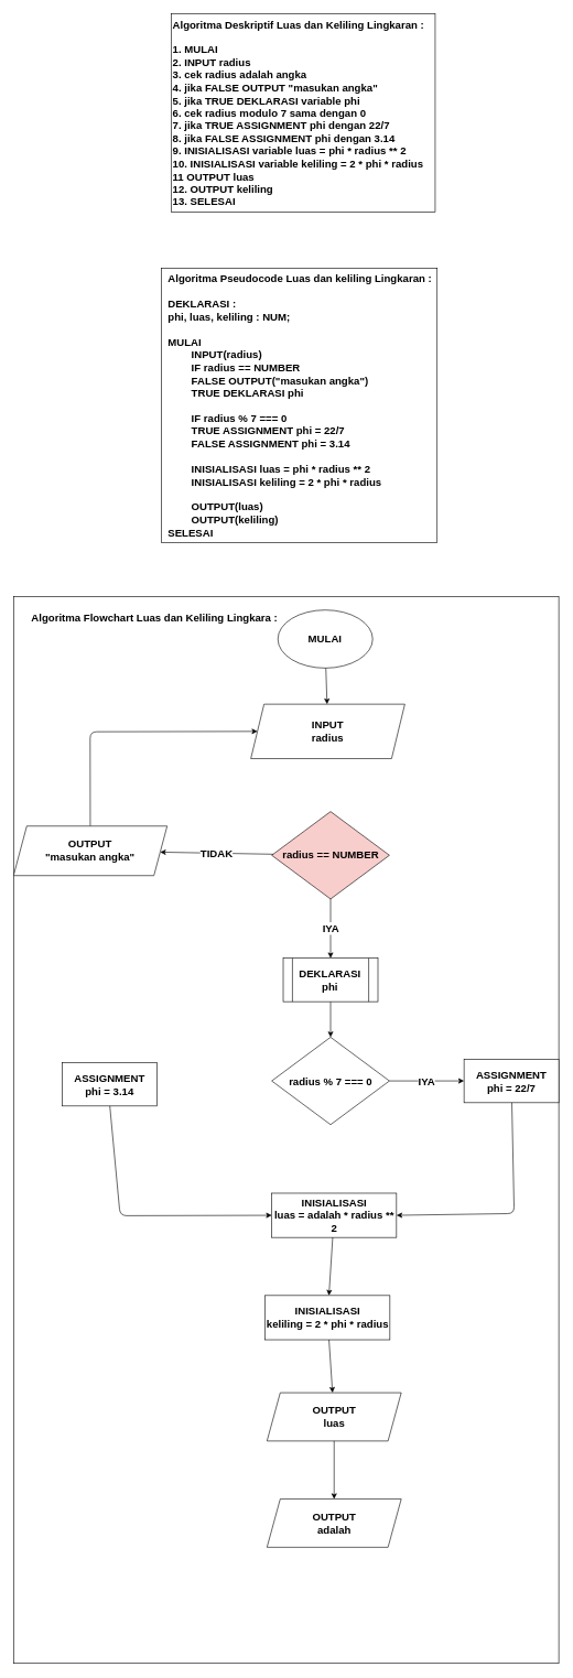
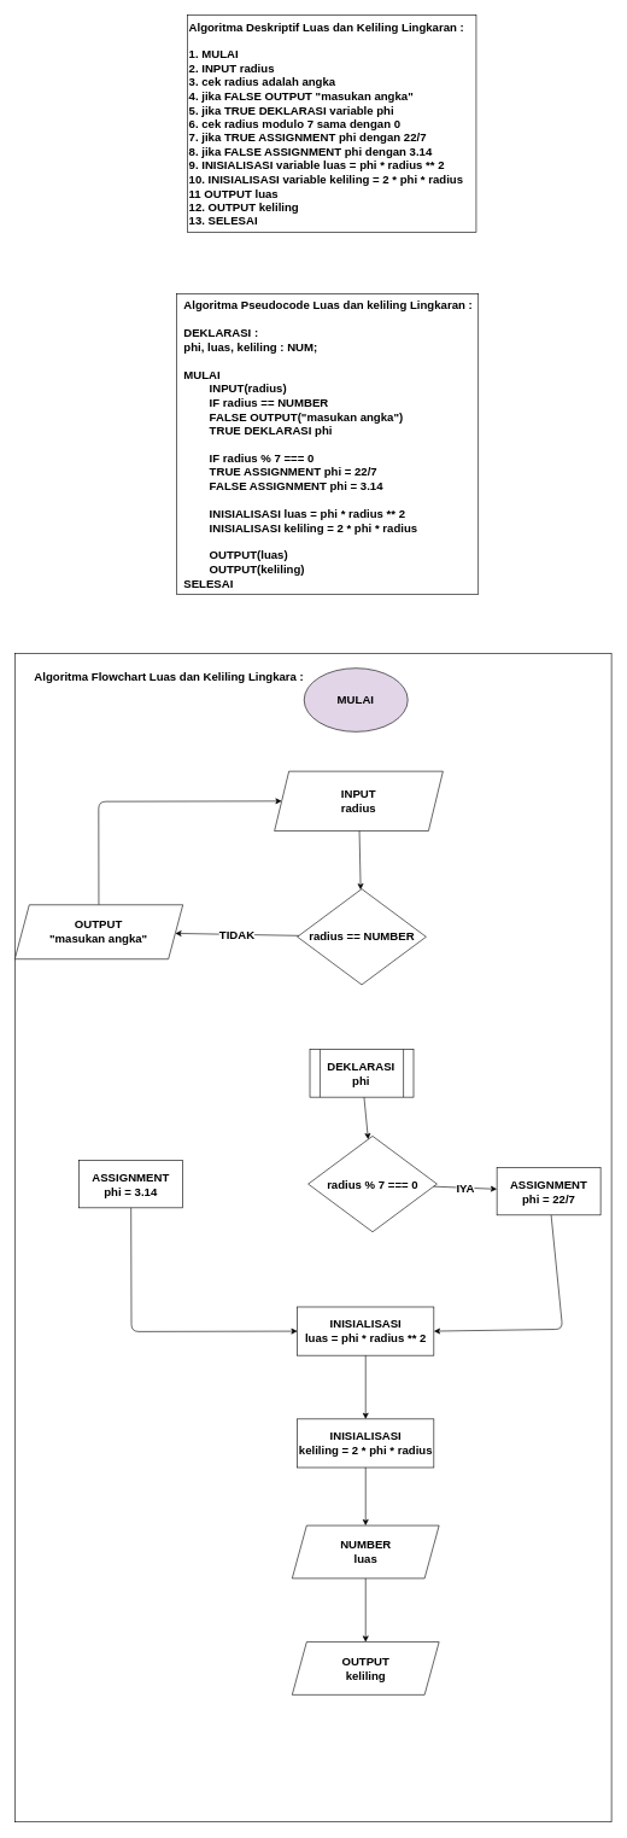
  <mxCell id="0" />
  <mxCell id="1" parent="0" />
  <mxCell id="2" value="" style="group;strokeColor=default;fontStyle=1;fontSize=16;" vertex="1" connectable="0" parent="1"><mxGeometry x="20" y="902" width="825" height="1614" as="geometry" /></mxCell>
- <mxCell id="3" value="&lt;font style=&quot;font-size: 16px;&quot;&gt;MULAI&lt;/font&gt;" style="ellipse;whiteSpace=wrap;html=1;strokeColor=default;labelBorderColor=none;fontStyle=1;fontSize=16;" vertex="1" parent="2"><mxGeometry x="399.998" y="20" width="143.374" height="87.837" as="geometry" /></mxCell>
+ <mxCell id="3" value="&lt;font style=&quot;font-size: 16px;&quot;&gt;MULAI&lt;/font&gt;" style="ellipse;whiteSpace=wrap;html=1;strokeColor=default;labelBorderColor=none;fontStyle=1;fontSize=16;fillColor=#e1d5e7;" vertex="1" parent="2"><mxGeometry x="399.998" y="20" width="143.374" height="87.837" as="geometry" /></mxCell>
  <mxCell id="4" value="&lt;font style=&quot;font-size: 16px;&quot;&gt;INPUT&lt;br style=&quot;font-size: 16px;&quot;&gt;radius&lt;/font&gt;" style="shape=parallelogram;perimeter=parallelogramPerimeter;whiteSpace=wrap;html=1;fixedSize=1;labelBorderColor=none;strokeColor=default;fontStyle=1;fontSize=16;" vertex="1" parent="2"><mxGeometry x="359.033" y="162.498" width="232.983" height="82.347" as="geometry" /></mxCell>
- <mxCell id="5" value="" style="edgeStyle=none;html=1;fontSize=16;labelBorderColor=none;strokeColor=default;fontStyle=1" edge="1" parent="2" source="3" target="4"><mxGeometry relative="1" as="geometry" /></mxCell>
- <mxCell id="6" value="radius == NUMBER" style="rhombus;whiteSpace=wrap;html=1;labelBorderColor=none;strokeColor=default;fontStyle=1;fontSize=16;fillColor=#f8cecc;" vertex="1" parent="2"><mxGeometry x="390.695" y="324.996" width="178.023" height="132.304" as="geometry" /></mxCell>
+ <mxCell id="6" value="radius == NUMBER" style="rhombus;whiteSpace=wrap;html=1;labelBorderColor=none;strokeColor=default;fontStyle=1;fontSize=16;" vertex="1" parent="2"><mxGeometry x="390.695" y="324.996" width="178.023" height="132.304" as="geometry" /></mxCell>
+ <mxCell id="7" value="" style="edgeStyle=none;html=1;labelBorderColor=none;strokeColor=default;fontSize=16;fontStyle=1" edge="1" parent="2" source="4" target="6"><mxGeometry relative="1" as="geometry" /></mxCell>
  <mxCell id="8" style="edgeStyle=none;html=1;entryX=0;entryY=0.5;entryDx=0;entryDy=0;labelBorderColor=none;strokeColor=default;fontSize=16;fontStyle=1" edge="1" parent="2" source="9" target="4"><mxGeometry relative="1" as="geometry"><Array as="points"><mxPoint x="115.894" y="204.22" /></Array></mxGeometry></mxCell>
  <mxCell id="9" value="OUTPUT&lt;br style=&quot;font-size: 16px;&quot;&gt;&quot;masukan angka&quot;" style="shape=parallelogram;perimeter=parallelogramPerimeter;whiteSpace=wrap;html=1;fixedSize=1;labelBorderColor=none;strokeColor=default;fontStyle=1;fontSize=16;" vertex="1" parent="2"><mxGeometry y="346.955" width="232.386" height="74.936" as="geometry" /></mxCell>
  <mxCell id="10" value="TIDAK" style="edgeStyle=none;html=1;labelBorderColor=none;strokeColor=default;fontSize=16;fontStyle=1" edge="1" parent="2" source="6" target="9"><mxGeometry relative="1" as="geometry" /></mxCell>
- <mxCell id="11" value="radius % 7 === 0" style="rhombus;whiteSpace=wrap;html=1;labelBorderColor=none;strokeColor=default;fontStyle=1;fontSize=16;" vertex="1" parent="2"><mxGeometry x="390.695" y="666.461" width="178.023" height="132.304" as="geometry" /></mxCell>
+ <mxCell id="11" value="radius % 7 === 0" style="rhombus;whiteSpace=wrap;html=1;labelBorderColor=none;strokeColor=default;fontStyle=1;fontSize=16;" vertex="1" parent="2"><mxGeometry x="405.695" y="666.461" width="178.023" height="132.304" as="geometry" /></mxCell>
  <mxCell id="12" value="" style="edgeStyle=none;html=1;labelBorderColor=none;strokeColor=default;fontSize=16;fontStyle=1" edge="1" parent="2" source="13" target="11"><mxGeometry relative="1" as="geometry" /></mxCell>
  <mxCell id="13" value="DEKLARASI&lt;br&gt;phi" style="shape=process;whiteSpace=wrap;html=1;backgroundOutline=1;labelBorderColor=none;strokeColor=default;fontStyle=1;fontSize=16;" vertex="1" parent="2"><mxGeometry x="408.02" y="546.784" width="143.374" height="65.878" as="geometry" /></mxCell>
- <mxCell id="14" value="IYA" style="edgeStyle=none;html=1;labelBorderColor=none;strokeColor=default;fontSize=16;fontStyle=1" edge="1" parent="2" source="6" target="13"><mxGeometry relative="1" as="geometry" /></mxCell>
- <mxCell id="15" value="ASSIGNMENT&lt;br style=&quot;font-size: 16px;&quot;&gt;phi = 3.14" style="whiteSpace=wrap;html=1;labelBorderColor=none;strokeColor=default;fontStyle=1;fontSize=16;" vertex="1" parent="2"><mxGeometry x="74.012" y="704.674" width="143.374" height="65.878" as="geometry" /></mxCell>
- <mxCell id="16" value="ASSIGNMENT&lt;br style=&quot;font-size: 16px;&quot;&gt;phi = 22/7" style="whiteSpace=wrap;html=1;labelBorderColor=none;strokeColor=default;fontStyle=1;fontSize=16;" vertex="1" parent="2"><mxGeometry x="681.626" y="699.674" width="143.374" height="65.878" as="geometry" /></mxCell>
+ <mxCell id="15" value="ASSIGNMENT&lt;br style=&quot;font-size: 16px;&quot;&gt;phi = 3.14" style="whiteSpace=wrap;html=1;labelBorderColor=none;strokeColor=default;fontStyle=1;fontSize=16;" vertex="1" parent="2"><mxGeometry x="89.012" y="699.674" width="143.374" height="65.878" as="geometry" /></mxCell>
+ <mxCell id="16" value="ASSIGNMENT&lt;br style=&quot;font-size: 16px;&quot;&gt;phi = 22/7" style="whiteSpace=wrap;html=1;labelBorderColor=none;strokeColor=default;fontStyle=1;fontSize=16;" vertex="1" parent="2"><mxGeometry x="666.626" y="709.674" width="143.374" height="65.878" as="geometry" /></mxCell>
  <mxCell id="17" value="IYA" style="edgeStyle=none;html=1;labelBorderColor=none;strokeColor=default;fontSize=16;fontStyle=1" edge="1" parent="2" source="11" target="16"><mxGeometry relative="1" as="geometry" /></mxCell>
- <mxCell id="18" value="INISIALISASI&lt;br style=&quot;font-size: 16px;&quot;&gt;luas = adalah * radius ** 2" style="whiteSpace=wrap;html=1;labelBorderColor=none;strokeColor=default;fontStyle=1;fontSize=16;" vertex="1" parent="2"><mxGeometry x="390.695" y="902.522" width="188.776" height="66.976" as="geometry" /></mxCell>
+ <mxCell id="18" value="INISIALISASI&lt;br style=&quot;font-size: 16px;&quot;&gt;luas = phi * radius ** 2" style="whiteSpace=wrap;html=1;labelBorderColor=none;strokeColor=default;fontStyle=1;fontSize=16;" vertex="1" parent="2"><mxGeometry x="390.695" y="902.522" width="188.776" height="66.976" as="geometry" /></mxCell>
  <mxCell id="19" style="edgeStyle=none;html=1;exitX=0.5;exitY=1;exitDx=0;exitDy=0;labelBorderColor=none;strokeColor=default;fontSize=16;entryX=0;entryY=0.5;entryDx=0;entryDy=0;fontStyle=1" edge="1" parent="2" source="15" target="18"><mxGeometry relative="1" as="geometry"><Array as="points"><mxPoint x="161.296" y="936.559" /></Array></mxGeometry></mxCell>
  <mxCell id="20" value="" style="edgeStyle=none;html=1;labelBorderColor=none;strokeColor=default;fontSize=16;entryX=1;entryY=0.5;entryDx=0;entryDy=0;fontStyle=1" edge="1" parent="2" source="16" target="18"><mxGeometry relative="1" as="geometry"><Array as="points"><mxPoint x="757.495" y="933.265" /></Array></mxGeometry></mxCell>
- <mxCell id="21" value="INISIALISASI&lt;br style=&quot;font-size: 16px;&quot;&gt;keliling = 2 * phi * radius" style="whiteSpace=wrap;html=1;labelBorderColor=none;strokeColor=default;fontStyle=1;fontSize=16;" vertex="1" parent="2"><mxGeometry x="380.695" y="1057.335" width="188.776" height="66.976" as="geometry" /></mxCell>
+ <mxCell id="21" value="INISIALISASI&lt;br style=&quot;font-size: 16px;&quot;&gt;keliling = 2 * phi * radius" style="whiteSpace=wrap;html=1;labelBorderColor=none;strokeColor=default;fontStyle=1;fontSize=16;" vertex="1" parent="2"><mxGeometry x="390.695" y="1057.335" width="188.776" height="66.976" as="geometry" /></mxCell>
  <mxCell id="22" value="" style="edgeStyle=none;html=1;labelBorderColor=none;strokeColor=default;fontSize=16;fontStyle=1" edge="1" parent="2" source="18" target="21"><mxGeometry relative="1" as="geometry" /></mxCell>
- <mxCell id="23" value="OUTPUT&lt;br style=&quot;font-size: 16px;&quot;&gt;luas" style="shape=parallelogram;perimeter=parallelogramPerimeter;whiteSpace=wrap;html=1;fixedSize=1;labelBorderColor=none;strokeColor=default;fontStyle=1;fontSize=16;" vertex="1" parent="2"><mxGeometry x="383.526" y="1204.461" width="203.114" height="73.014" as="geometry" /></mxCell>
+ <mxCell id="23" value="NUMBER&lt;br style=&quot;font-size: 16px;&quot;&gt;luas" style="shape=parallelogram;perimeter=parallelogramPerimeter;whiteSpace=wrap;html=1;fixedSize=1;labelBorderColor=none;strokeColor=default;fontStyle=1;fontSize=16;" vertex="1" parent="2"><mxGeometry x="383.526" y="1204.461" width="203.114" height="73.014" as="geometry" /></mxCell>
  <mxCell id="24" value="" style="edgeStyle=none;html=1;labelBorderColor=none;strokeColor=default;fontSize=16;fontStyle=1" edge="1" parent="2" source="21" target="23"><mxGeometry relative="1" as="geometry" /></mxCell>
- <mxCell id="25" value="OUTPUT&lt;br style=&quot;font-size: 16px;&quot;&gt;adalah" style="shape=parallelogram;perimeter=parallelogramPerimeter;whiteSpace=wrap;html=1;fixedSize=1;labelBorderColor=none;strokeColor=default;fontStyle=1;fontSize=16;" vertex="1" parent="2"><mxGeometry x="383.526" y="1365.312" width="203.114" height="73.014" as="geometry" /></mxCell>
+ <mxCell id="25" value="OUTPUT&lt;br style=&quot;font-size: 16px;&quot;&gt;keliling" style="shape=parallelogram;perimeter=parallelogramPerimeter;whiteSpace=wrap;html=1;fixedSize=1;labelBorderColor=none;strokeColor=default;fontStyle=1;fontSize=16;" vertex="1" parent="2"><mxGeometry x="383.526" y="1365.312" width="203.114" height="73.014" as="geometry" /></mxCell>
  <mxCell id="26" value="" style="edgeStyle=none;html=1;labelBorderColor=none;strokeColor=default;fontSize=16;fontStyle=1" edge="1" parent="2" source="23" target="25"><mxGeometry relative="1" as="geometry" /></mxCell>
  <mxCell id="27" value="Algoritma Flowchart Luas dan Keliling Lingkara :" style="text;html=1;align=center;verticalAlign=middle;resizable=0;points=[];autosize=1;strokeColor=none;fillColor=none;fontSize=16;fontStyle=1" vertex="1" parent="2"><mxGeometry x="17.02" y="16" width="391" height="31" as="geometry" /></mxCell>
  <mxCell id="28" value="Algoritma Deskriptif Luas dan Keliling Lingkaran :&lt;br&gt;&lt;br&gt;1. MULAI&lt;br&gt;2. INPUT radius&lt;br&gt;3. cek radius adalah angka&lt;br&gt;4. jika FALSE OUTPUT &quot;masukan angka&quot;&lt;br&gt;5. jika TRUE DEKLARASI variable phi&lt;br&gt;6. cek radius modulo 7 sama dengan 0&lt;br&gt;7. jika TRUE ASSIGNMENT phi dengan 22/7&lt;br&gt;8. jika FALSE ASSIGNMENT phi dengan 3.14&lt;br&gt;9. INISIALISASI variable luas = phi * radius ** 2&lt;br&gt;10. INISIALISASI variable keliling = 2 * phi * radius&lt;br&gt;11 OUTPUT luas&lt;br&gt;12. OUTPUT keliling&lt;br&gt;13. SELESAI" style="text;html=1;align=left;verticalAlign=middle;resizable=0;points=[];autosize=1;strokeColor=default;fillColor=none;fontSize=16;fontStyle=1" vertex="1" parent="1"><mxGeometry x="259" y="20" width="399" height="300" as="geometry" /></mxCell>
  <mxCell id="29" value="Algoritma Pseudocode Luas dan keliling Lingkaran :&lt;br&gt;&lt;br&gt;&lt;div style=&quot;text-align: left;&quot;&gt;DEKLARASI :&lt;/div&gt;&lt;div style=&quot;text-align: left;&quot;&gt;phi, luas, keliling : NUM;&lt;/div&gt;&lt;div style=&quot;text-align: left;&quot;&gt;&lt;br&gt;&lt;/div&gt;&lt;div style=&quot;text-align: left;&quot;&gt;MULAI&lt;/div&gt;&lt;div style=&quot;text-align: left;&quot;&gt;&lt;span style=&quot;white-space: pre;&quot;&gt;&#09;&lt;/span&gt;INPUT(radius)&lt;br&gt;&lt;/div&gt;&lt;div style=&quot;text-align: left;&quot;&gt;&lt;span style=&quot;white-space: pre;&quot;&gt;&#09;&lt;/span&gt;IF radius == NUMBER&lt;br&gt;&lt;/div&gt;&lt;div style=&quot;text-align: left;&quot;&gt;&lt;span style=&quot;white-space: pre;&quot;&gt;&#09;&lt;/span&gt;FALSE OUTPUT(&quot;masukan angka&quot;)&lt;br&gt;&lt;/div&gt;&lt;div style=&quot;text-align: left;&quot;&gt;&lt;span style=&quot;white-space: pre;&quot;&gt;&#09;&lt;/span&gt;TRUE DEKLARASI phi&lt;br&gt;&lt;/div&gt;&lt;div style=&quot;text-align: left;&quot;&gt;&lt;span style=&quot;white-space: pre;&quot;&gt;&#09;&lt;/span&gt;&lt;br&gt;&lt;/div&gt;&lt;div style=&quot;text-align: left;&quot;&gt;&lt;span style=&quot;white-space: pre;&quot;&gt;&#09;&lt;/span&gt;IF radius % 7 === 0&lt;br&gt;&lt;/div&gt;&lt;div style=&quot;text-align: left;&quot;&gt;&lt;span style=&quot;white-space: pre;&quot;&gt;&#09;&lt;/span&gt;TRUE ASSIGNMENT phi = 22/7&lt;br&gt;&lt;/div&gt;&lt;div style=&quot;text-align: left;&quot;&gt;&lt;span style=&quot;white-space: pre;&quot;&gt;&#09;&lt;/span&gt;FALSE ASSIGNMENT phi = 3.14&lt;br&gt;&lt;/div&gt;&lt;div style=&quot;text-align: left;&quot;&gt;&lt;br&gt;&lt;/div&gt;&lt;div style=&quot;text-align: left;&quot;&gt;&lt;span style=&quot;white-space: pre;&quot;&gt;&#09;&lt;/span&gt;INISIALISASI luas = phi * radius ** 2&lt;br&gt;&lt;/div&gt;&lt;div style=&quot;text-align: left;&quot;&gt;&lt;span style=&quot;white-space: pre;&quot;&gt;&#09;&lt;/span&gt;INISIALISASI keliling = 2 * phi * radius&lt;br&gt;&lt;/div&gt;&lt;div style=&quot;text-align: left;&quot;&gt;&lt;br&gt;&lt;/div&gt;&lt;div style=&quot;text-align: left;&quot;&gt;&lt;span style=&quot;white-space: pre;&quot;&gt;&#09;&lt;/span&gt;OUTPUT(luas)&lt;br&gt;&lt;/div&gt;&lt;div style=&quot;text-align: left;&quot;&gt;&lt;span style=&quot;white-space: pre;&quot;&gt;&#09;&lt;/span&gt;OUTPUT(keliling)&lt;/div&gt;&lt;div style=&quot;text-align: left;&quot;&gt;SELESAI&lt;/div&gt;" style="text;html=1;align=center;verticalAlign=middle;resizable=0;points=[];autosize=1;strokeColor=default;fillColor=none;fontSize=16;fontStyle=1" vertex="1" parent="1"><mxGeometry x="244" y="405" width="417" height="415" as="geometry" /></mxCell>
